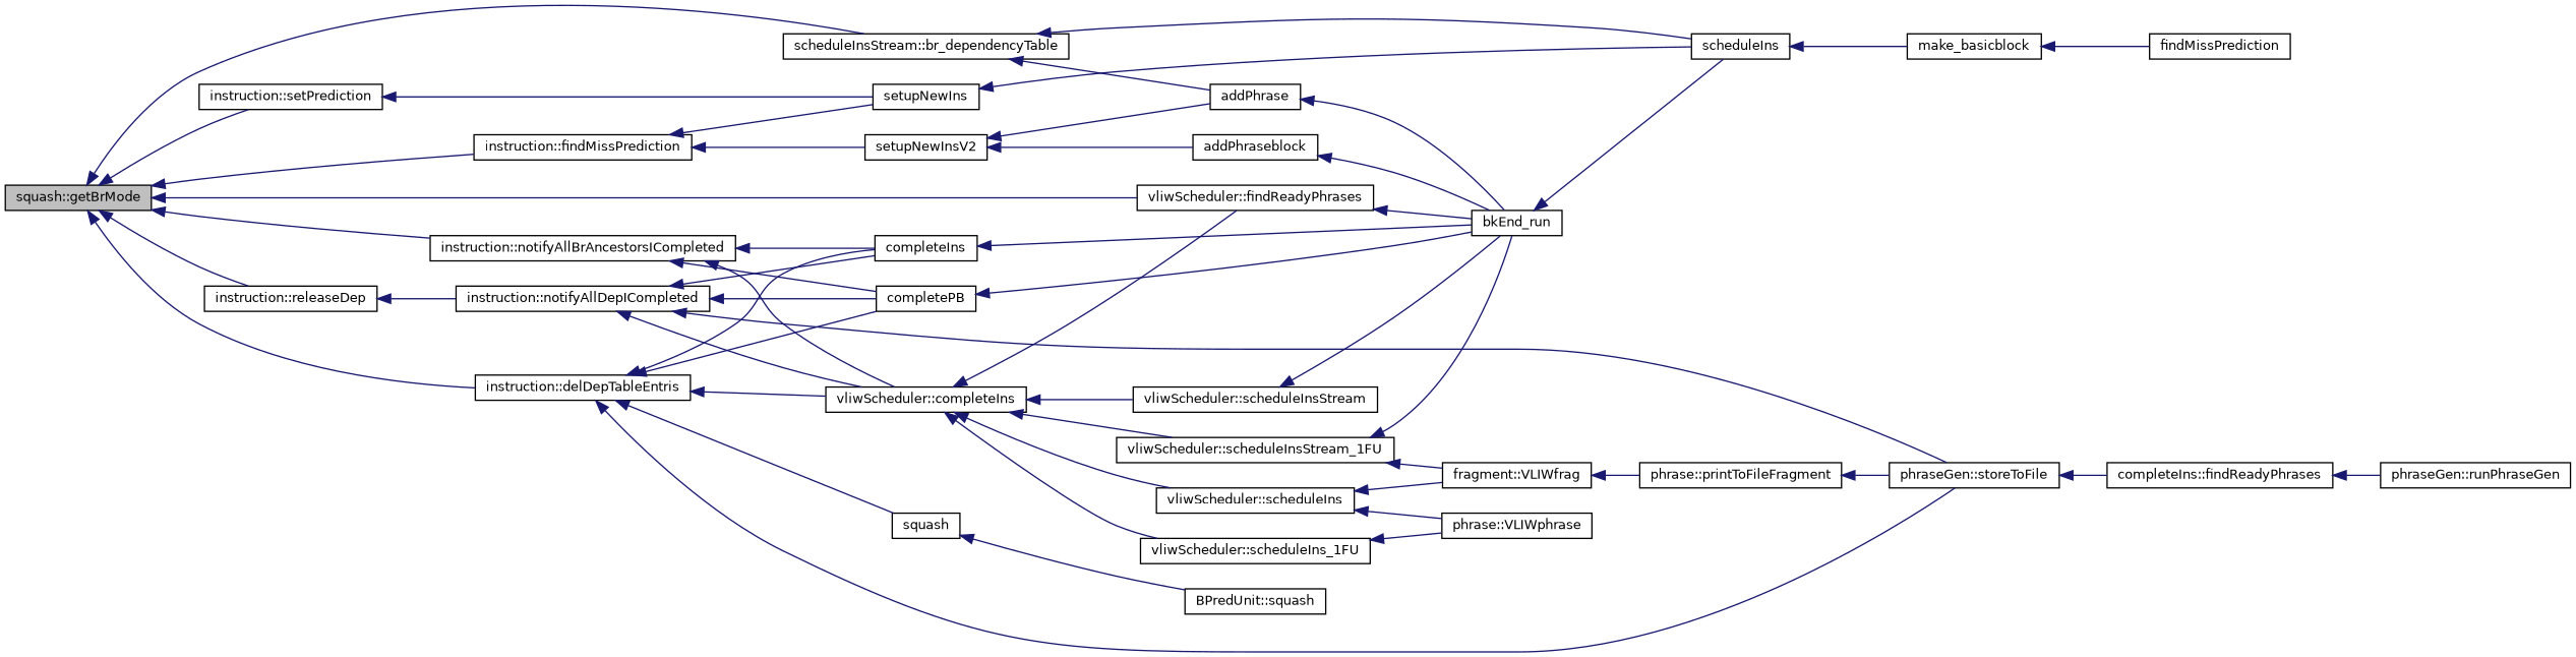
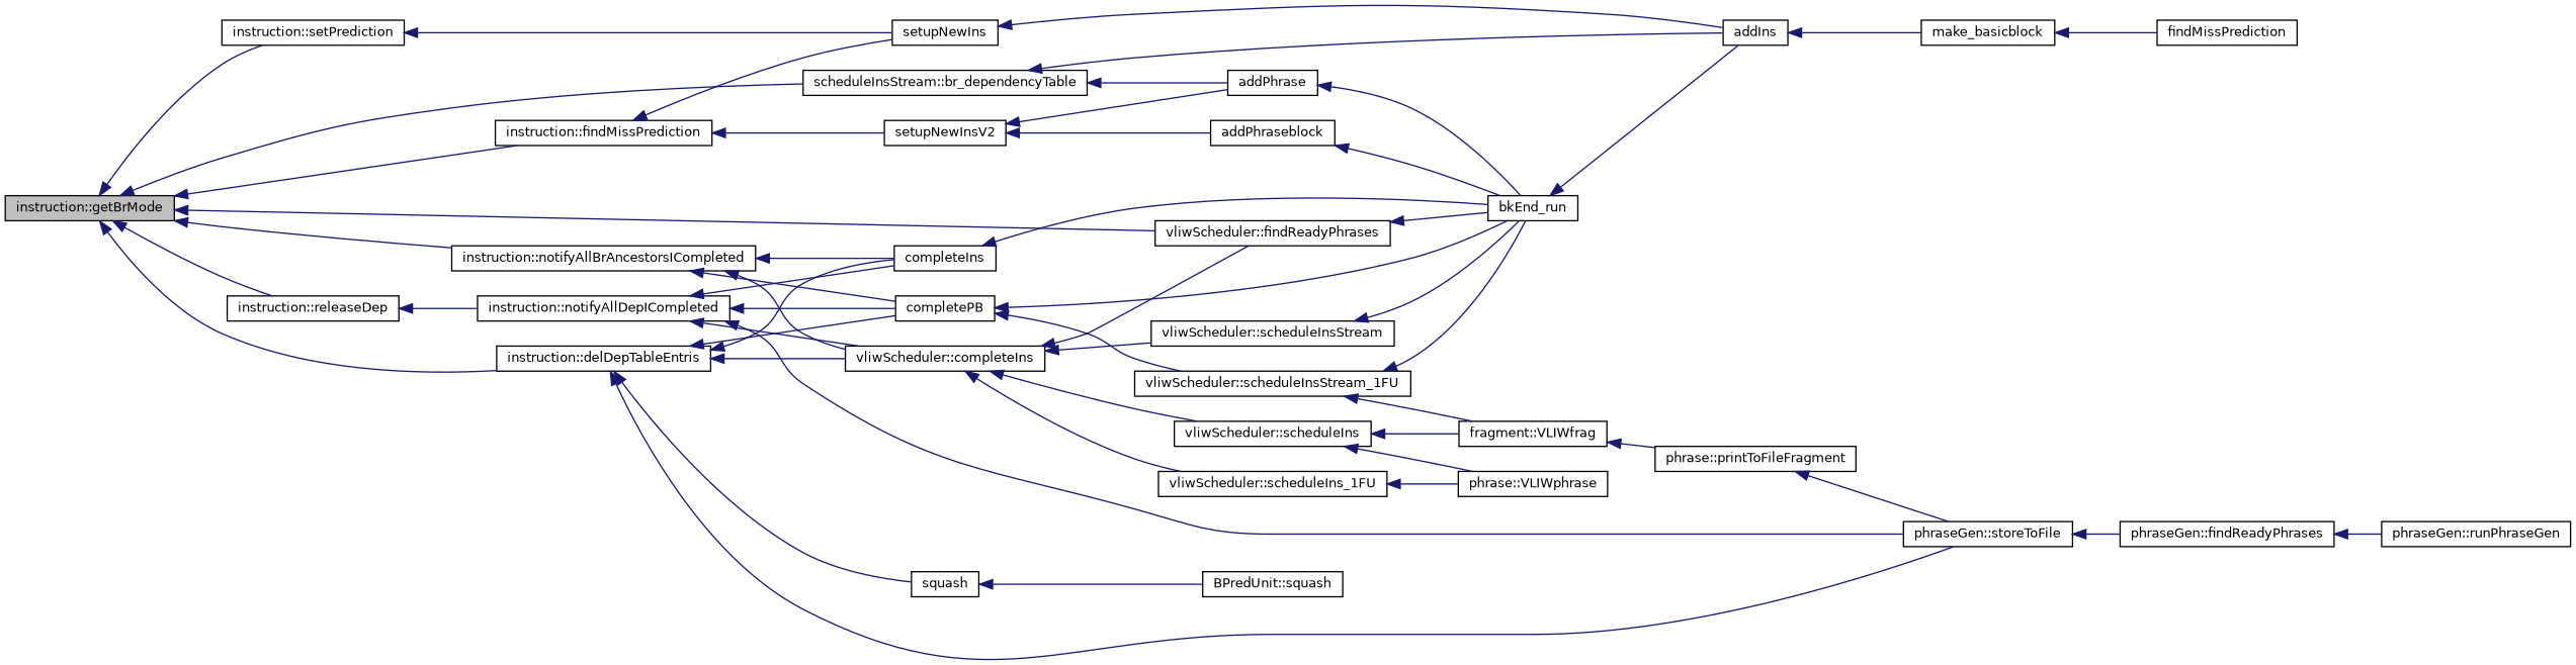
  digraph {
    rankdir=LR
    node [color=black fillcolor=white fontname=Helvetica fontsize=10 shape=record style=filled]
    edge [color=midnightblue dir=back fontname=Helvetica fontsize=10 labelfontname=Helvetica labelfontsize=10 style=solid]
-   n1 [fillcolor=grey75 fontcolor=black height=0.2 label="squash::getBrMode" width=0.4]
+   n1 [fillcolor=grey75 fontcolor=black height=0.2 label="instruction::getBrMode" width=0.4]
    n2 [height=0.2 label="scheduleInsStream::br_dependencyTable" width=0.4]
    n3 [height=0.2 label="instruction::delDepTableEntris" width=0.4]
    n4 [height=0.2 label="vliwScheduler::findReadyPhrases" width=0.4]
    n5 [height=0.2 label="instruction::findMissPrediction" width=0.4]
    n6 [height=0.2 label="instruction::notifyAllBrAncestorsICompleted" width=0.4]
    n7 [height=0.2 label="instruction::releaseDep" width=0.4]
    n8 [height=0.2 label="instruction::setPrediction" width=0.4]
-   n9 [height=0.2 label=scheduleIns width=0.4]
+   n9 [height=0.2 label=addIns width=0.4]
    n10 [height=0.2 label=addPhrase width=0.4]
    n11 [height=0.2 label="vliwScheduler::completeIns" width=0.4]
    n12 [height=0.2 label="phraseGen::storeToFile" width=0.4]
    n13 [height=0.2 label=completeIns width=0.4]
    n14 [height=0.2 label=completePB width=0.4]
    n15 [height=0.2 label=squash width=0.4]
    n16 [height=0.2 label=bkEnd_run width=0.4]
    n17 [height=0.2 label=setupNewIns width=0.4]
    n18 [height=0.2 label=setupNewInsV2 width=0.4]
    n19 [height=0.2 label="instruction::notifyAllDepICompleted" width=0.4]
    n20 [height=0.2 label=make_basicblock width=0.4]
    n21 [height=0.2 label=findMissPrediction width=0.4]
    n22 [height=0.2 label="vliwScheduler::scheduleIns" width=0.4]
    n23 [height=0.2 label="vliwScheduler::scheduleIns_1FU" width=0.4]
    n24 [height=0.2 label="vliwScheduler::scheduleInsStream" width=0.4]
    n25 [height=0.2 label="vliwScheduler::scheduleInsStream_1FU" width=0.4]
-   n26 [height=0.2 label="completeIns::findReadyPhrases" width=0.4]
+   n26 [height=0.2 label="phraseGen::findReadyPhrases" width=0.4]
    n27 [height=0.2 label="BPredUnit::squash" width=0.4]
    n28 [height=0.2 label="fragment::VLIWfrag" width=0.4]
    n29 [height=0.2 label="phrase::VLIWphrase" width=0.4]
    n30 [height=0.2 label="phrase::printToFileFragment" width=0.4]
    n31 [height=0.2 label="phraseGen::runPhraseGen" width=0.4]
    n32 [height=0.2 label=addPhraseblock width=0.4]
    n1 -> n2
    n1 -> n3
    n1 -> n4
    n1 -> n5
    n1 -> n6
    n1 -> n7
    n1 -> n8
    n2 -> n9
    n2 -> n10
    n3 -> n11
    n3 -> n12
    n3 -> n13
    n3 -> n14
    n3 -> n15
    n4 -> n16
    n5 -> n17
    n5 -> n18
    n6 -> n11
    n6 -> n13
    n6 -> n14
    n7 -> n19
    n8 -> n17
    n9 -> n20
    n10 -> n16
    n11 -> n4
    n11 -> n22
    n11 -> n23
    n11 -> n24
-   n11 -> n25
+   n14 -> n25
    n12 -> n26
    n13 -> n16
    n14 -> n16
    n15 -> n27
    n16 -> n9
    n17 -> n9
    n18 -> n10
    n18 -> n32
    n19 -> n11
    n19 -> n12
    n19 -> n13
    n19 -> n14
    n20 -> n21
    n22 -> n28
    n22 -> n29
    n23 -> n29
    n24 -> n16
    n25 -> n16
    n25 -> n28
    n26 -> n31
    n28 -> n30
    n30 -> n12
    n32 -> n16
  }
